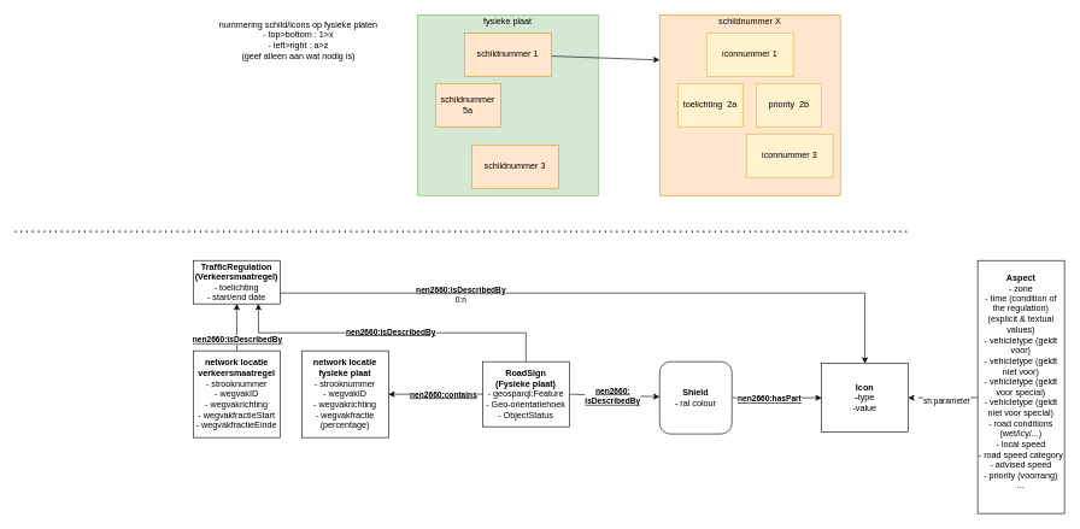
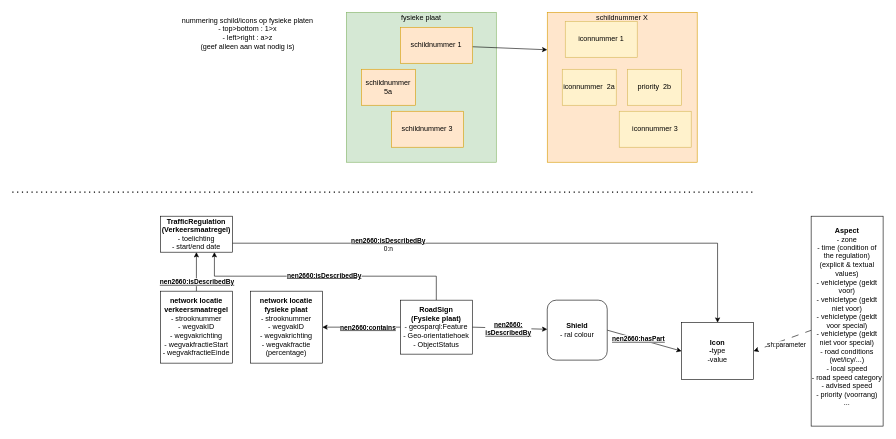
  <mxCell id="0" />
  <mxCell id="1" parent="0" />
  <mxCell id="2" style="edgeStyle=orthogonalEdgeStyle;rounded=0;orthogonalLoop=1;jettySize=auto;html=1;exitX=1;exitY=0.75;exitDx=0;exitDy=0;entryX=0.5;entryY=0;entryDx=0;entryDy=0;" parent="1" source="6" target="20" edge="1"><mxGeometry relative="1" as="geometry" /></mxCell>
  <mxCell id="3" value="&lt;div&gt;&lt;b&gt;&lt;u&gt;nen2660:isDescribedBy&lt;/u&gt;&lt;/b&gt;&lt;/div&gt;&lt;div&gt;0:n&lt;/div&gt;" style="edgeLabel;html=1;align=center;verticalAlign=middle;resizable=0;points=[];" parent="2" vertex="1" connectable="0"><mxGeometry x="-0.45" y="-2" relative="1" as="geometry"><mxPoint as="offset" /></mxGeometry></mxCell>
  <mxCell id="4" style="edgeStyle=orthogonalEdgeStyle;rounded=0;orthogonalLoop=1;jettySize=auto;html=1;exitX=0.5;exitY=0;exitDx=0;exitDy=0;entryX=0.75;entryY=1;entryDx=0;entryDy=0;" parent="1" source="9" target="6" edge="1"><mxGeometry relative="1" as="geometry"><mxPoint x="707" y="470" as="targetPoint" /></mxGeometry></mxCell>
  <mxCell id="5" value="&lt;div style=&quot;border-color: var(--border-color);&quot;&gt;&lt;b style=&quot;border-color: var(--border-color);&quot;&gt;&lt;u style=&quot;border-color: var(--border-color);&quot;&gt;nen2660:isDescribedBy&lt;/u&gt;&lt;/b&gt;&lt;/div&gt;" style="edgeLabel;html=1;align=center;verticalAlign=middle;resizable=0;points=[];" parent="4" vertex="1" connectable="0"><mxGeometry x="0.013" y="-2" relative="1" as="geometry"><mxPoint as="offset" /></mxGeometry></mxCell>
  <mxCell id="6" value="&lt;div&gt;&lt;b&gt;TrafficRegulation&lt;/b&gt;&lt;/div&gt;&lt;div&gt;&lt;b&gt;(Verkeersmaatregel)&lt;br&gt;&lt;/b&gt;&lt;/div&gt;&lt;div&gt;- toelichting&lt;br&gt;&lt;/div&gt;&lt;div&gt;- start/end date&lt;/div&gt;" style="rounded=0;whiteSpace=wrap;html=1;" parent="1" vertex="1"><mxGeometry x="267" y="360" width="120" height="60" as="geometry" /></mxCell>
  <mxCell id="7" style="edgeStyle=none;html=1;exitX=1;exitY=0.5;exitDx=0;exitDy=0;" parent="1" source="9" target="28" edge="1"><mxGeometry relative="1" as="geometry" /></mxCell>
  <mxCell id="8" value="&lt;div style=&quot;border-color: var(--border-color);&quot;&gt;&lt;b style=&quot;border-color: var(--border-color);&quot;&gt;&lt;u style=&quot;border-color: var(--border-color);&quot;&gt;nen2660:&lt;/u&gt;&lt;/b&gt;&lt;/div&gt;&lt;div style=&quot;border-color: var(--border-color);&quot;&gt;&lt;b style=&quot;border-color: var(--border-color);&quot;&gt;&lt;u style=&quot;border-color: var(--border-color);&quot;&gt;isDescribedBy&lt;/u&gt;&lt;/b&gt;&lt;/div&gt;" style="edgeLabel;html=1;align=center;verticalAlign=middle;resizable=0;points=[];" parent="7" vertex="1" connectable="0"><mxGeometry x="-0.193" relative="1" as="geometry"><mxPoint x="10" y="1" as="offset" /></mxGeometry></mxCell>
  <mxCell id="9" value="&lt;div&gt;&lt;b&gt;RoadSign&lt;/b&gt;&lt;/div&gt;&lt;div&gt;&lt;b&gt;(Fysieke plaat)&lt;/b&gt;&lt;br&gt;&lt;/div&gt;&lt;div&gt;- geosparql:Feature&lt;br&gt;&lt;/div&gt;&lt;div&gt;- Geo-orientatiehoek&lt;/div&gt;&lt;div&gt;- ObjectStatus&lt;/div&gt;" style="rounded=0;whiteSpace=wrap;html=1;" parent="1" vertex="1"><mxGeometry x="667" y="500" width="120" height="90" as="geometry" /></mxCell>
  <mxCell id="10" style="edgeStyle=none;html=1;exitX=0.5;exitY=0;exitDx=0;exitDy=0;entryX=0.5;entryY=1;entryDx=0;entryDy=0;" parent="1" source="12" target="6" edge="1"><mxGeometry relative="1" as="geometry"><Array as="points"><mxPoint x="327" y="470" /></Array></mxGeometry></mxCell>
  <mxCell id="11" value="&lt;div style=&quot;border-color: var(--border-color);&quot;&gt;&lt;b style=&quot;border-color: var(--border-color);&quot;&gt;&lt;u style=&quot;border-color: var(--border-color);&quot;&gt;nen2660:isDescribedBy&lt;/u&gt;&lt;/b&gt;&lt;/div&gt;" style="edgeLabel;html=1;align=center;verticalAlign=middle;resizable=0;points=[];" parent="10" vertex="1" connectable="0"><mxGeometry x="0.084" y="2" relative="1" as="geometry"><mxPoint x="2" y="19" as="offset" /></mxGeometry></mxCell>
  <mxCell id="12" value="&lt;div&gt;&lt;b&gt;network locatie verkeersmaatregel&lt;/b&gt;&lt;/div&gt;&lt;div&gt;- strooknummer&lt;/div&gt;&lt;div&gt;- wegvakID&lt;/div&gt;&lt;div&gt;- wegvakrichting&lt;/div&gt;- wegvakfractieStart&lt;br&gt;- wegvakfractieEinde" style="rounded=0;whiteSpace=wrap;html=1;" parent="1" vertex="1"><mxGeometry x="267" y="485" width="120" height="120" as="geometry" /></mxCell>
  <mxCell id="13" value="&lt;div&gt;&lt;b&gt;network locatie fysieke plaat&lt;/b&gt;&lt;/div&gt;&lt;div&gt;- strooknummer&lt;/div&gt;&lt;div&gt;- wegvakID&lt;/div&gt;&lt;div&gt;- wegvakrichting&lt;/div&gt;&lt;div&gt;- wegvakfractie (percentage)&lt;br&gt;&lt;/div&gt;" style="rounded=0;whiteSpace=wrap;html=1;" parent="1" vertex="1"><mxGeometry x="417" y="485" width="120" height="120" as="geometry" /></mxCell>
  <mxCell id="14" style="rounded=0;orthogonalLoop=1;jettySize=auto;html=1;entryX=1;entryY=0.5;entryDx=0;entryDy=0;" parent="1" source="9" target="13" edge="1"><mxGeometry relative="1" as="geometry"><mxPoint x="657" y="525" as="sourcePoint" /></mxGeometry></mxCell>
  <mxCell id="15" value="&lt;b&gt;&lt;u&gt;nen2660:contains&lt;/u&gt;&lt;/b&gt;" style="edgeLabel;html=1;align=center;verticalAlign=middle;resizable=0;points=[];" parent="14" vertex="1" connectable="0"><mxGeometry x="0.203" y="1" relative="1" as="geometry"><mxPoint x="23" y="-1" as="offset" /></mxGeometry></mxCell>
  <mxCell id="16" style="rounded=0;orthogonalLoop=1;jettySize=auto;html=1;exitX=0.013;exitY=0.542;exitDx=0;exitDy=0;entryX=1;entryY=0.5;entryDx=0;entryDy=0;dashed=1;dashPattern=12 12;exitPerimeter=0;" parent="1" source="18" target="20" edge="1"><mxGeometry relative="1" as="geometry" /></mxCell>
  <mxCell id="17" value="sh:parameter" style="edgeLabel;html=1;align=center;verticalAlign=middle;resizable=0;points=[];" vertex="1" connectable="0" parent="16"><mxGeometry x="0.221" y="4" relative="1" as="geometry"><mxPoint x="15" as="offset" /></mxGeometry></mxCell>
  <mxCell id="18" value="&lt;div&gt;&lt;b&gt;Aspect&lt;/b&gt;&lt;/div&gt;&lt;div&gt;- zone&lt;/div&gt;&lt;div&gt;- time (condition of the regulation) (explicit &amp;amp; textual values)&lt;/div&gt;&lt;div&gt;- vehicletype (geldt voor)&lt;/div&gt;&lt;div&gt;- vehicletype (geldt niet voor)&lt;/div&gt;&lt;div&gt;- vehicletype (geldt voor special)&lt;/div&gt;&lt;div&gt;- vehicletype (geldt niet voor special)&lt;/div&gt;&lt;div&gt;- road conditions (wet/icy/...)&lt;/div&gt;&lt;div&gt;- local speed&lt;/div&gt;&lt;div&gt;- road speed category &lt;br&gt;&lt;/div&gt;&lt;div&gt;- advised speed&lt;/div&gt;&lt;div&gt;- priority (voorrang)&lt;br&gt;&lt;/div&gt;&lt;div&gt;...&lt;/div&gt;&lt;div&gt;&lt;br&gt;&lt;/div&gt;" style="rounded=0;whiteSpace=wrap;html=1;" parent="1" vertex="1"><mxGeometry x="1352" y="360" width="120" height="350" as="geometry" /></mxCell>
  <mxCell id="19" value="" style="endArrow=none;dashed=1;html=1;dashPattern=1 3;strokeWidth=2;rounded=0;" parent="1" edge="1"><mxGeometry width="50" height="50" relative="1" as="geometry"><mxPoint x="20" y="320" as="sourcePoint" /><mxPoint x="1260" y="320" as="targetPoint" /></mxGeometry></mxCell>
- <mxCell id="20" value="&lt;div&gt;&lt;b&gt;Icon&lt;br&gt;&lt;/b&gt;&lt;/div&gt;&lt;div&gt;&lt;b&gt;-&lt;/b&gt;type&lt;/div&gt;&lt;div&gt;-value&lt;/div&gt;" style="rounded=0;whiteSpace=wrap;html=1;" parent="1" vertex="1"><mxGeometry x="1136" y="502.5" width="120" height="95" as="geometry" /></mxCell>
+ <mxCell id="20" value="&lt;div&gt;&lt;b&gt;Icon&lt;br&gt;&lt;/b&gt;&lt;/div&gt;&lt;div&gt;&lt;b&gt;-&lt;/b&gt;type&lt;/div&gt;&lt;div&gt;-value&lt;/div&gt;" style="rounded=0;whiteSpace=wrap;html=1;" parent="1" vertex="1"><mxGeometry x="1136" y="537.5" width="120" height="95" as="geometry" /></mxCell>
  <mxCell id="21" value="&lt;div&gt;fysieke plaat&lt;/div&gt;&lt;div&gt;&lt;br&gt;&lt;/div&gt;&lt;div&gt;&lt;br&gt;&lt;/div&gt;&lt;div&gt;&lt;br&gt;&lt;/div&gt;&lt;div&gt;&lt;br&gt;&lt;/div&gt;&lt;div&gt;&lt;br&gt;&lt;/div&gt;&lt;div&gt;&lt;br&gt;&lt;/div&gt;&lt;div&gt;&lt;br&gt;&lt;/div&gt;&lt;div&gt;&lt;br&gt;&lt;/div&gt;&lt;div&gt;&lt;br&gt;&lt;/div&gt;&lt;div&gt;&lt;br&gt;&lt;/div&gt;&lt;div&gt;&lt;br&gt;&lt;/div&gt;&lt;div&gt;&lt;br&gt;&lt;/div&gt;&lt;div&gt;&lt;br&gt;&lt;/div&gt;&lt;div&gt;&lt;br&gt;&lt;/div&gt;&lt;div&gt;&lt;br&gt;&lt;/div&gt;&lt;div&gt;&lt;br&gt;&lt;/div&gt;" style="whiteSpace=wrap;html=1;aspect=fixed;fillColor=#d5e8d4;strokeColor=#82b366;" parent="1" vertex="1"><mxGeometry x="577" y="20" width="250" height="250" as="geometry" /></mxCell>
  <mxCell id="22" style="rounded=0;orthogonalLoop=1;jettySize=auto;html=1;entryX=0;entryY=0.25;entryDx=0;entryDy=0;dashed=0;dashPattern=12 12;" parent="1" source="23" target="29" edge="1"><mxGeometry relative="1" as="geometry" /></mxCell>
- <mxCell id="23" value="schildnummer 1" style="rounded=0;whiteSpace=wrap;html=1;fillColor=#ffe6cc;strokeColor=#d79b00;" parent="1" vertex="1"><mxGeometry x="642" y="45" width="120" height="60" as="geometry" /></mxCell>
- <mxCell id="24" value="schildnummer 3" style="rounded=0;whiteSpace=wrap;html=1;fillColor=#ffe6cc;strokeColor=#d79b00;" parent="1" vertex="1"><mxGeometry x="652" y="200" width="120" height="60" as="geometry" /></mxCell>
+ <mxCell id="23" value="schildnummer 1" style="rounded=0;whiteSpace=wrap;html=1;fillColor=#ffe6cc;strokeColor=#d79b00;" parent="1" vertex="1"><mxGeometry x="667" y="45" width="120" height="60" as="geometry" /></mxCell>
+ <mxCell id="24" value="schildnummer 3" style="rounded=0;whiteSpace=wrap;html=1;fillColor=#ffe6cc;strokeColor=#d79b00;" parent="1" vertex="1"><mxGeometry x="652" y="185" width="120" height="60" as="geometry" /></mxCell>
  <mxCell id="25" value="schildnummer 5a" style="rounded=0;whiteSpace=wrap;html=1;fillColor=#ffe6cc;strokeColor=#d79b00;" parent="1" vertex="1"><mxGeometry x="602" y="115" width="90" height="60" as="geometry" /></mxCell>
  <mxCell id="26" style="edgeStyle=none;html=1;exitX=1;exitY=0.5;exitDx=0;exitDy=0;entryX=0;entryY=0.5;entryDx=0;entryDy=0;" parent="1" source="28" target="20" edge="1"><mxGeometry relative="1" as="geometry"><mxPoint x="1037" y="530" as="targetPoint" /></mxGeometry></mxCell>
  <mxCell id="27" value="&lt;b&gt;&lt;u&gt;nen2660:hasPart&lt;/u&gt;&lt;/b&gt;" style="edgeLabel;html=1;align=center;verticalAlign=middle;resizable=0;points=[];" parent="26" vertex="1" connectable="0"><mxGeometry x="-0.254" relative="1" as="geometry"><mxPoint x="5" y="1" as="offset" /></mxGeometry></mxCell>
  <mxCell id="28" value="&lt;div&gt;&lt;b&gt;Shield&lt;/b&gt;&lt;/div&gt;&lt;div&gt;&lt;span style=&quot;background-color: initial;&quot;&gt;- ral colour&lt;/span&gt;&lt;br&gt;&lt;/div&gt;" style="whiteSpace=wrap;html=1;aspect=fixed;rounded=1;" parent="1" vertex="1"><mxGeometry x="912" y="500" width="100" height="100" as="geometry" /></mxCell>
  <mxCell id="29" value="&lt;div&gt;schildnummer X&lt;/div&gt;&lt;div&gt;&lt;br&gt;&lt;/div&gt;&lt;div&gt;&lt;br&gt;&lt;/div&gt;&lt;div&gt;&lt;br&gt;&lt;/div&gt;&lt;div&gt;&lt;br&gt;&lt;/div&gt;&lt;div&gt;&lt;br&gt;&lt;/div&gt;&lt;div&gt;&lt;br&gt;&lt;/div&gt;&lt;div&gt;&lt;br&gt;&lt;/div&gt;&lt;div&gt;&lt;br&gt;&lt;/div&gt;&lt;div&gt;&lt;br&gt;&lt;/div&gt;&lt;div&gt;&lt;br&gt;&lt;/div&gt;&lt;div&gt;&lt;br&gt;&lt;/div&gt;&lt;div&gt;&lt;br&gt;&lt;/div&gt;&lt;div&gt;&lt;br&gt;&lt;/div&gt;&lt;div&gt;&lt;br&gt;&lt;/div&gt;&lt;div&gt;&lt;br&gt;&lt;/div&gt;&lt;div&gt;&lt;br&gt;&lt;/div&gt;" style="whiteSpace=wrap;html=1;aspect=fixed;fillColor=#ffe6cc;strokeColor=#d79b00;" parent="1" vertex="1"><mxGeometry x="912" y="20" width="250" height="250" as="geometry" /></mxCell>
- <mxCell id="30" value="iconnummer 1" style="rounded=0;whiteSpace=wrap;html=1;fillColor=#fff2cc;strokeColor=#d6b656;" parent="1" vertex="1"><mxGeometry x="977" y="45" width="120" height="60" as="geometry" /></mxCell>
+ <mxCell id="30" value="iconnummer 1" style="rounded=0;whiteSpace=wrap;html=1;fillColor=#fff2cc;strokeColor=#d6b656;" parent="1" vertex="1"><mxGeometry x="942" y="35" width="120" height="60" as="geometry" /></mxCell>
  <mxCell id="31" value="iconnummer 3" style="rounded=0;whiteSpace=wrap;html=1;fillColor=#fff2cc;strokeColor=#d6b656;" parent="1" vertex="1"><mxGeometry x="1032" y="185" width="120" height="60" as="geometry" /></mxCell>
- <mxCell id="32" value="toelichting&amp;nbsp; 2a" style="rounded=0;whiteSpace=wrap;html=1;fillColor=#fff2cc;strokeColor=#d6b656;" parent="1" vertex="1"><mxGeometry x="937" y="115" width="90" height="60" as="geometry" /></mxCell>
+ <mxCell id="32" value="iconnummer&amp;nbsp; 2a" style="rounded=0;whiteSpace=wrap;html=1;fillColor=#fff2cc;strokeColor=#d6b656;" parent="1" vertex="1"><mxGeometry x="937" y="115" width="90" height="60" as="geometry" /></mxCell>
  <mxCell id="33" value="priority&amp;nbsp; 2b" style="rounded=0;whiteSpace=wrap;html=1;fillColor=#fff2cc;strokeColor=#d6b656;" parent="1" vertex="1"><mxGeometry x="1046" y="115" width="90" height="60" as="geometry" /></mxCell>
  <mxCell id="34" value="&lt;div&gt;nummering schild/icons op fysieke platen&lt;/div&gt;&lt;div&gt;- top&amp;gt;bottom : 1&amp;gt;x&lt;/div&gt;&lt;div&gt;- left&amp;gt;right : a&amp;gt;z&lt;/div&gt;&lt;div&gt;(geef alleen aan wat nodig is)&lt;br&gt;&lt;/div&gt;" style="text;html=1;align=center;verticalAlign=middle;resizable=0;points=[];autosize=1;strokeColor=none;fillColor=none;" parent="1" vertex="1"><mxGeometry x="287" y="20" width="250" height="70" as="geometry" /></mxCell>
